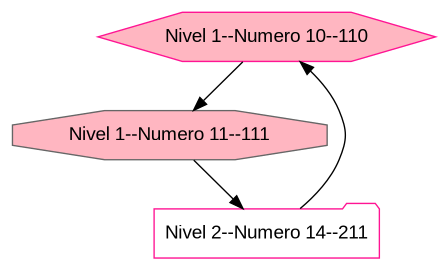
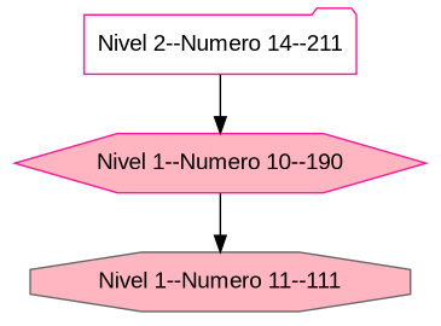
  digraph {
    node [color=deeppink fillcolor=lightpink fontname=Arial style=filled]
-   n1 [label="Nivel 1--Numero 10--110" shape=hexagon]
+   n1 [label="Nivel 1--Numero 10--190" shape=hexagon]
    n2 [color=gray40 label="Nivel 1--Numero 11--111" shape=octagon]
    n3 [fillcolor=white label="Nivel 2--Numero 14--211" shape=folder]
    n1 -> n2
-   n2 -> n3
    n3 -> n1
  }
